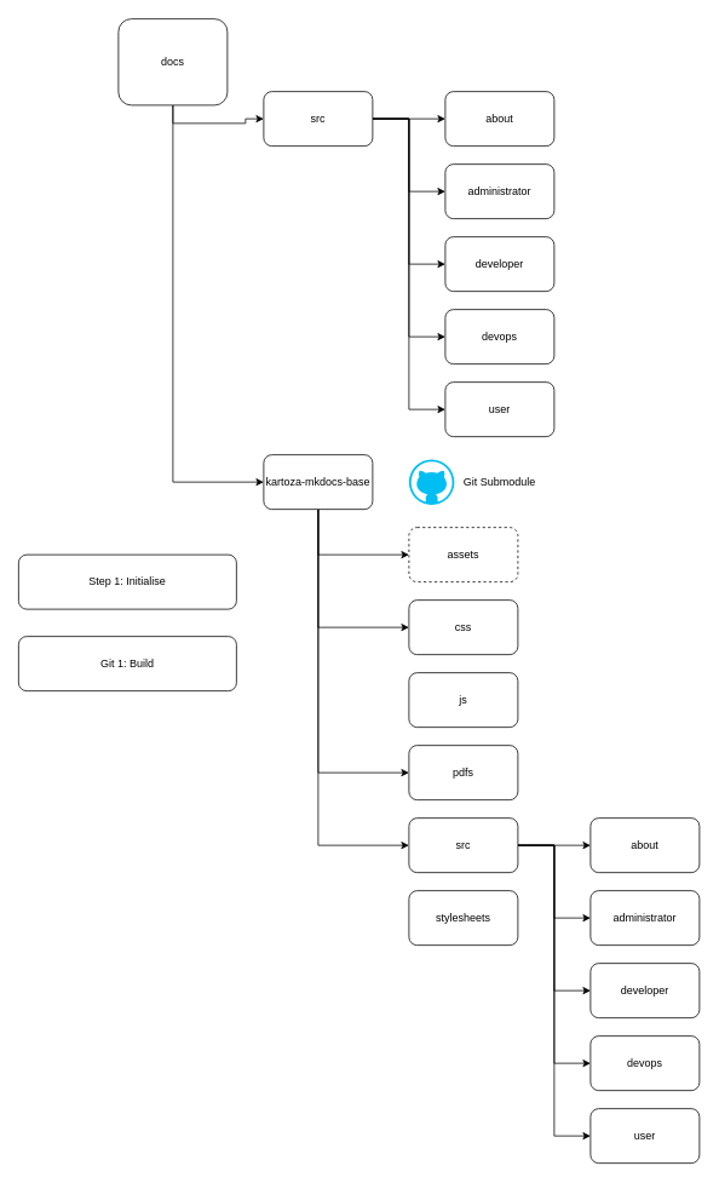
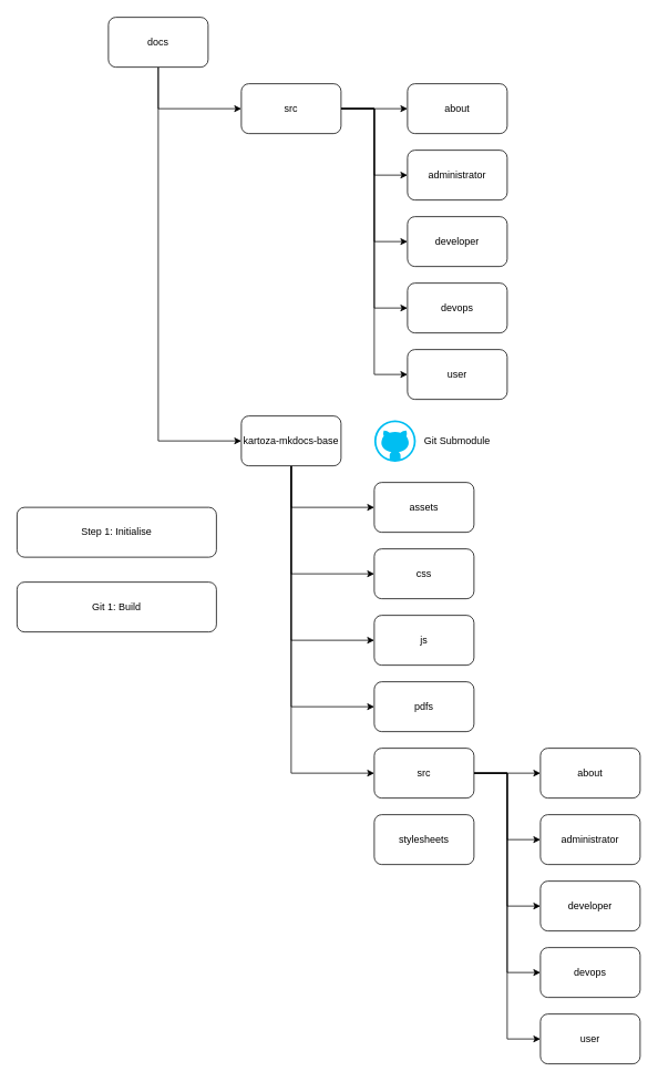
  <mxCell id="0" />
  <mxCell id="1" parent="0" />
  <mxCell id="2" style="edgeStyle=orthogonalEdgeStyle;rounded=0;orthogonalLoop=1;jettySize=auto;html=1;entryX=0;entryY=0.5;entryDx=0;entryDy=0;exitX=0.5;exitY=1;exitDx=0;exitDy=0;" edge="1" parent="1" source="4" target="10"><mxGeometry relative="1" as="geometry" /></mxCell>
  <mxCell id="3" style="edgeStyle=orthogonalEdgeStyle;rounded=0;orthogonalLoop=1;jettySize=auto;html=1;entryX=0;entryY=0.5;entryDx=0;entryDy=0;" edge="1" parent="1" source="4" target="16"><mxGeometry relative="1" as="geometry"><Array as="points"><mxPoint x="190" y="530" /></Array></mxGeometry></mxCell>
- <mxCell id="4" value="docs" style="rounded=1;whiteSpace=wrap;html=1;" vertex="1" parent="1"><mxGeometry x="130" y="20" width="120" height="95" as="geometry" /></mxCell>
+ <mxCell id="4" value="docs" style="rounded=1;whiteSpace=wrap;html=1;" vertex="1" parent="1"><mxGeometry x="130" y="20" width="120" height="60" as="geometry" /></mxCell>
  <mxCell id="5" style="edgeStyle=orthogonalEdgeStyle;rounded=0;orthogonalLoop=1;jettySize=auto;html=1;entryX=0;entryY=0.5;entryDx=0;entryDy=0;" edge="1" parent="1" source="10" target="36"><mxGeometry relative="1" as="geometry" /></mxCell>
  <mxCell id="6" style="edgeStyle=orthogonalEdgeStyle;rounded=0;orthogonalLoop=1;jettySize=auto;html=1;entryX=0;entryY=0.5;entryDx=0;entryDy=0;" edge="1" parent="1" source="10" target="37"><mxGeometry relative="1" as="geometry" /></mxCell>
  <mxCell id="7" style="edgeStyle=orthogonalEdgeStyle;rounded=0;orthogonalLoop=1;jettySize=auto;html=1;entryX=0;entryY=0.5;entryDx=0;entryDy=0;" edge="1" parent="1" source="10" target="38"><mxGeometry relative="1" as="geometry" /></mxCell>
  <mxCell id="8" style="edgeStyle=orthogonalEdgeStyle;rounded=0;orthogonalLoop=1;jettySize=auto;html=1;entryX=0;entryY=0.5;entryDx=0;entryDy=0;" edge="1" parent="1" source="10" target="39"><mxGeometry relative="1" as="geometry" /></mxCell>
  <mxCell id="9" style="edgeStyle=orthogonalEdgeStyle;rounded=0;orthogonalLoop=1;jettySize=auto;html=1;entryX=0;entryY=0.5;entryDx=0;entryDy=0;" edge="1" parent="1" source="10" target="40"><mxGeometry relative="1" as="geometry" /></mxCell>
  <mxCell id="10" value="src" style="rounded=1;whiteSpace=wrap;html=1;" vertex="1" parent="1"><mxGeometry x="290" y="100" width="120" height="60" as="geometry" /></mxCell>
  <mxCell id="11" style="edgeStyle=orthogonalEdgeStyle;rounded=0;orthogonalLoop=1;jettySize=auto;html=1;entryX=0;entryY=0.5;entryDx=0;entryDy=0;exitX=0.5;exitY=1;exitDx=0;exitDy=0;" edge="1" parent="1" source="16" target="22"><mxGeometry relative="1" as="geometry" /></mxCell>
  <mxCell id="12" style="edgeStyle=orthogonalEdgeStyle;rounded=0;orthogonalLoop=1;jettySize=auto;html=1;entryX=0;entryY=0.5;entryDx=0;entryDy=0;exitX=0.5;exitY=1;exitDx=0;exitDy=0;" edge="1" parent="1" source="16" target="23"><mxGeometry relative="1" as="geometry" /></mxCell>
  <mxCell id="13" style="edgeStyle=orthogonalEdgeStyle;rounded=0;orthogonalLoop=1;jettySize=auto;html=1;entryX=0;entryY=0.5;entryDx=0;entryDy=0;exitX=0.5;exitY=1;exitDx=0;exitDy=0;" edge="1" parent="1" source="16" target="24"><mxGeometry relative="1" as="geometry" /></mxCell>
+ <mxCell id="14" style="edgeStyle=orthogonalEdgeStyle;rounded=0;orthogonalLoop=1;jettySize=auto;html=1;entryX=0;entryY=0.5;entryDx=0;entryDy=0;exitX=0.5;exitY=1;exitDx=0;exitDy=0;" edge="1" parent="1" source="16" target="25"><mxGeometry relative="1" as="geometry" /></mxCell>
  <mxCell id="15" style="edgeStyle=orthogonalEdgeStyle;rounded=0;orthogonalLoop=1;jettySize=auto;html=1;entryX=0;entryY=0.5;entryDx=0;entryDy=0;exitX=0.5;exitY=1;exitDx=0;exitDy=0;" edge="1" parent="1" source="16" target="26"><mxGeometry relative="1" as="geometry" /></mxCell>
  <mxCell id="16" value="kartoza-mkdocs-base" style="rounded=1;whiteSpace=wrap;html=1;" vertex="1" parent="1"><mxGeometry x="290" y="500" width="120" height="60" as="geometry" /></mxCell>
  <mxCell id="17" style="edgeStyle=orthogonalEdgeStyle;rounded=0;orthogonalLoop=1;jettySize=auto;html=1;entryX=0;entryY=0.5;entryDx=0;entryDy=0;" edge="1" parent="1" source="22" target="31"><mxGeometry relative="1" as="geometry" /></mxCell>
  <mxCell id="18" style="edgeStyle=orthogonalEdgeStyle;rounded=0;orthogonalLoop=1;jettySize=auto;html=1;entryX=0;entryY=0.5;entryDx=0;entryDy=0;" edge="1" parent="1" source="22" target="32"><mxGeometry relative="1" as="geometry" /></mxCell>
  <mxCell id="19" style="edgeStyle=orthogonalEdgeStyle;rounded=0;orthogonalLoop=1;jettySize=auto;html=1;entryX=0;entryY=0.5;entryDx=0;entryDy=0;" edge="1" parent="1" source="22" target="33"><mxGeometry relative="1" as="geometry" /></mxCell>
  <mxCell id="20" style="edgeStyle=orthogonalEdgeStyle;rounded=0;orthogonalLoop=1;jettySize=auto;html=1;entryX=0;entryY=0.5;entryDx=0;entryDy=0;" edge="1" parent="1" source="22" target="34"><mxGeometry relative="1" as="geometry" /></mxCell>
  <mxCell id="21" style="edgeStyle=orthogonalEdgeStyle;rounded=0;orthogonalLoop=1;jettySize=auto;html=1;entryX=0;entryY=0.5;entryDx=0;entryDy=0;" edge="1" parent="1" source="22" target="35"><mxGeometry relative="1" as="geometry" /></mxCell>
  <mxCell id="22" value="src" style="rounded=1;whiteSpace=wrap;html=1;" vertex="1" parent="1"><mxGeometry x="450" y="900" width="120" height="60" as="geometry" /></mxCell>
- <mxCell id="23" value="assets" style="rounded=1;whiteSpace=wrap;html=1;dashed=1;" vertex="1" parent="1"><mxGeometry x="450" y="580" width="120" height="60" as="geometry" /></mxCell>
+ <mxCell id="23" value="assets" style="rounded=1;whiteSpace=wrap;html=1;" vertex="1" parent="1"><mxGeometry x="450" y="580" width="120" height="60" as="geometry" /></mxCell>
  <mxCell id="24" value="css" style="rounded=1;whiteSpace=wrap;html=1;" vertex="1" parent="1"><mxGeometry x="450" y="660" width="120" height="60" as="geometry" /></mxCell>
  <mxCell id="25" value="js" style="rounded=1;whiteSpace=wrap;html=1;" vertex="1" parent="1"><mxGeometry x="450" y="740" width="120" height="60" as="geometry" /></mxCell>
  <mxCell id="26" value="pdfs" style="rounded=1;whiteSpace=wrap;html=1;" vertex="1" parent="1"><mxGeometry x="450" y="820" width="120" height="60" as="geometry" /></mxCell>
  <mxCell id="27" value="stylesheets" style="rounded=1;whiteSpace=wrap;html=1;" vertex="1" parent="1"><mxGeometry x="450" y="980" width="120" height="60" as="geometry" /></mxCell>
  <mxCell id="28" value="" style="verticalLabelPosition=bottom;html=1;verticalAlign=top;align=center;strokeColor=none;fillColor=#00BEF2;shape=mxgraph.azure.github_code;pointerEvents=1;" vertex="1" parent="1"><mxGeometry x="450" y="505" width="50" height="50" as="geometry" /></mxCell>
  <mxCell id="29" value="Git Submodule" style="text;html=1;strokeColor=none;fillColor=none;align=center;verticalAlign=middle;whiteSpace=wrap;rounded=0;" vertex="1" parent="1"><mxGeometry x="490" y="515" width="120" height="30" as="geometry" /></mxCell>
  <mxCell id="30" value="Step 1: Initialise" style="rounded=1;whiteSpace=wrap;html=1;" vertex="1" parent="1"><mxGeometry x="20" y="610" width="240" height="60" as="geometry" /></mxCell>
  <mxCell id="31" value="about" style="rounded=1;whiteSpace=wrap;html=1;" vertex="1" parent="1"><mxGeometry x="650" y="900" width="120" height="60" as="geometry" /></mxCell>
  <mxCell id="32" value="administrator" style="rounded=1;whiteSpace=wrap;html=1;" vertex="1" parent="1"><mxGeometry x="650" y="980" width="120" height="60" as="geometry" /></mxCell>
  <mxCell id="33" value="developer" style="rounded=1;whiteSpace=wrap;html=1;" vertex="1" parent="1"><mxGeometry x="650" y="1060" width="120" height="60" as="geometry" /></mxCell>
  <mxCell id="34" value="devops" style="rounded=1;whiteSpace=wrap;html=1;" vertex="1" parent="1"><mxGeometry x="650" y="1140" width="120" height="60" as="geometry" /></mxCell>
  <mxCell id="35" value="user" style="rounded=1;whiteSpace=wrap;html=1;" vertex="1" parent="1"><mxGeometry x="650" y="1220" width="120" height="60" as="geometry" /></mxCell>
  <mxCell id="36" value="about" style="rounded=1;whiteSpace=wrap;html=1;" vertex="1" parent="1"><mxGeometry x="490" y="100" width="120" height="60" as="geometry" /></mxCell>
  <mxCell id="37" value="administrator" style="rounded=1;whiteSpace=wrap;html=1;" vertex="1" parent="1"><mxGeometry x="490" y="180" width="120" height="60" as="geometry" /></mxCell>
  <mxCell id="38" value="developer" style="rounded=1;whiteSpace=wrap;html=1;" vertex="1" parent="1"><mxGeometry x="490" y="260" width="120" height="60" as="geometry" /></mxCell>
  <mxCell id="39" value="devops" style="rounded=1;whiteSpace=wrap;html=1;" vertex="1" parent="1"><mxGeometry x="490" y="340" width="120" height="60" as="geometry" /></mxCell>
  <mxCell id="40" value="user" style="rounded=1;whiteSpace=wrap;html=1;" vertex="1" parent="1"><mxGeometry x="490" y="420" width="120" height="60" as="geometry" /></mxCell>
  <mxCell id="41" value="Git 1: Build" style="rounded=1;whiteSpace=wrap;html=1;" vertex="1" parent="1"><mxGeometry x="20" y="700" width="240" height="60" as="geometry" /></mxCell>
